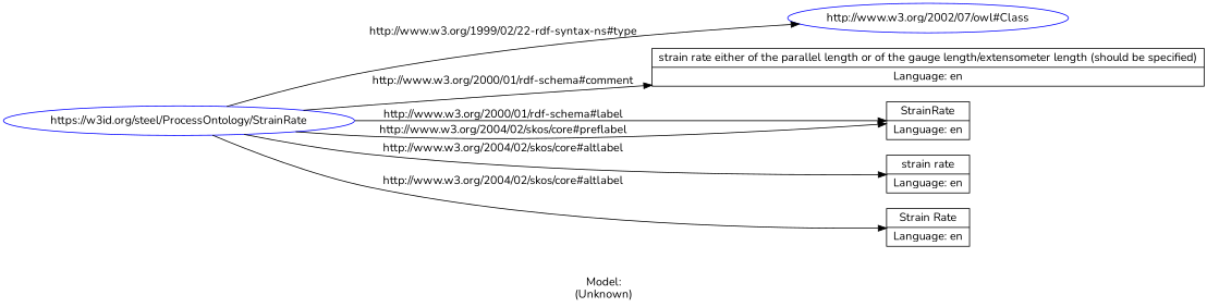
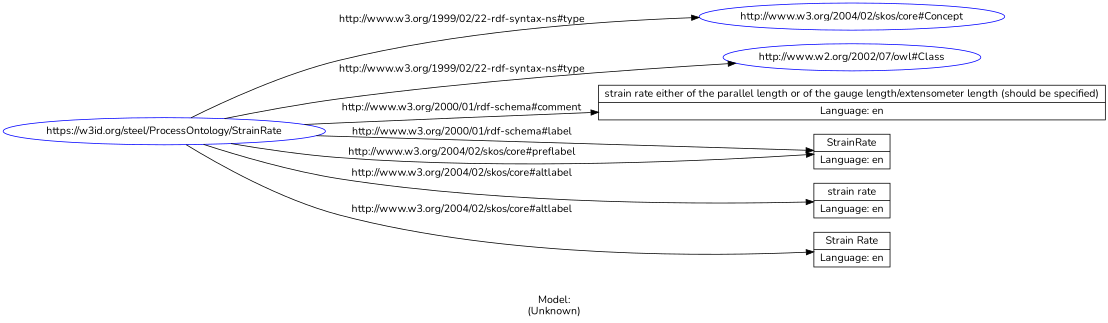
  digraph {
    fontname=Nunito
    label="\n\nModel:\n(Unknown)"
    rankdir=LR
    node [fontname=Nunito shape=record]
    edge [fontname=Nunito]
    n1 [color=blue label="https://w3id.org/steel/ProcessOntology/StrainRate" shape=ellipse]
-   n3 [color=blue label="http://www.w3.org/2002/07/owl#Class" shape=ellipse]
+   n2 [color=blue label="http://www.w3.org/2004/02/skos/core#Concept" shape=ellipse]
+   n3 [color=blue label="http://www.w2.org/2002/07/owl#Class" shape=ellipse]
    n4 [label="strain rate either of the parallel length or of the gauge length/extensometer length (should be specified)|Language: en"]
    n5 [label="StrainRate|Language: en"]
    n6 [label="strain rate|Language: en"]
    n7 [label="Strain Rate|Language: en"]
+   n1 -> n2 [label="http://www.w3.org/1999/02/22-rdf-syntax-ns#type"]
    n1 -> n3 [label="http://www.w3.org/1999/02/22-rdf-syntax-ns#type"]
    n1 -> n4 [label="http://www.w3.org/2000/01/rdf-schema#comment"]
    n1 -> n5 [label="http://www.w3.org/2000/01/rdf-schema#label"]
    n1 -> n5 [label="http://www.w3.org/2004/02/skos/core#preflabel"]
    n1 -> n6 [label="http://www.w3.org/2004/02/skos/core#altlabel"]
    n1 -> n7 [label="http://www.w3.org/2004/02/skos/core#altlabel"]
  }
